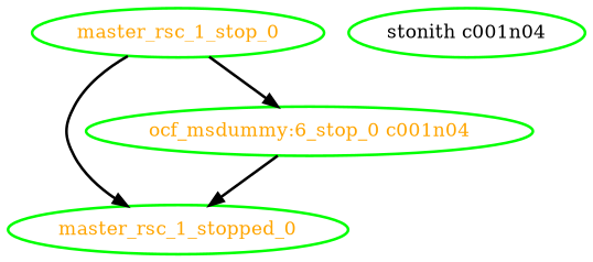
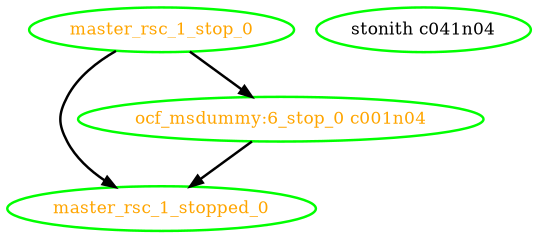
  digraph {
    node [color=green fontcolor=orange style=bold]
    edge [style=bold]
    master_rsc_1_stop_0
    master_rsc_1_stopped_0
    "ocf_msdummy:6_stop_0 c001n04"
-   "stonith c001n04" [fontcolor=black]
+   "stonith c001n04" [fontcolor=black label="stonith c041n04"]
    master_rsc_1_stop_0 -> master_rsc_1_stopped_0
    master_rsc_1_stop_0 -> "ocf_msdummy:6_stop_0 c001n04"
    "ocf_msdummy:6_stop_0 c001n04" -> master_rsc_1_stopped_0
  }
